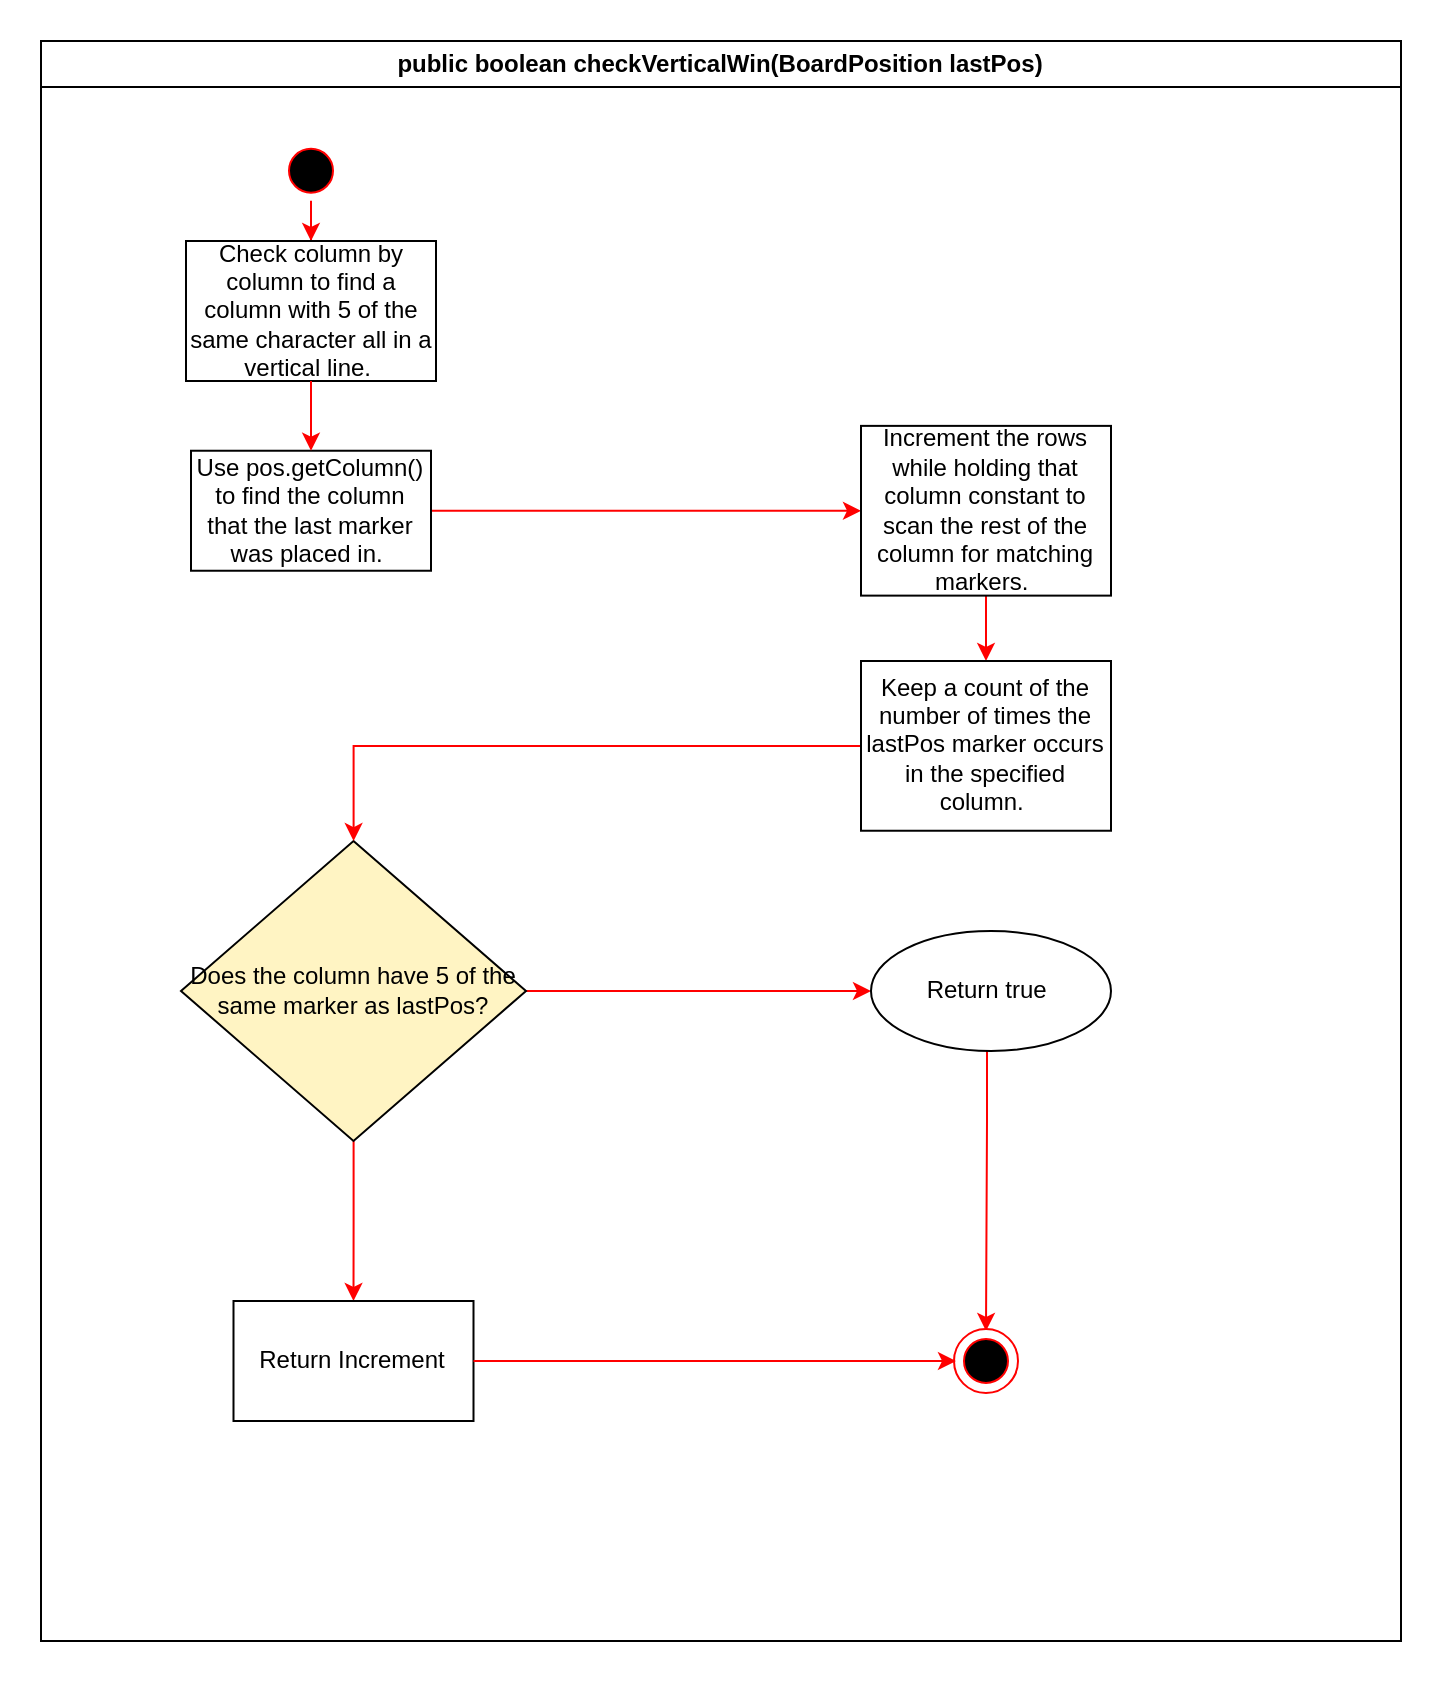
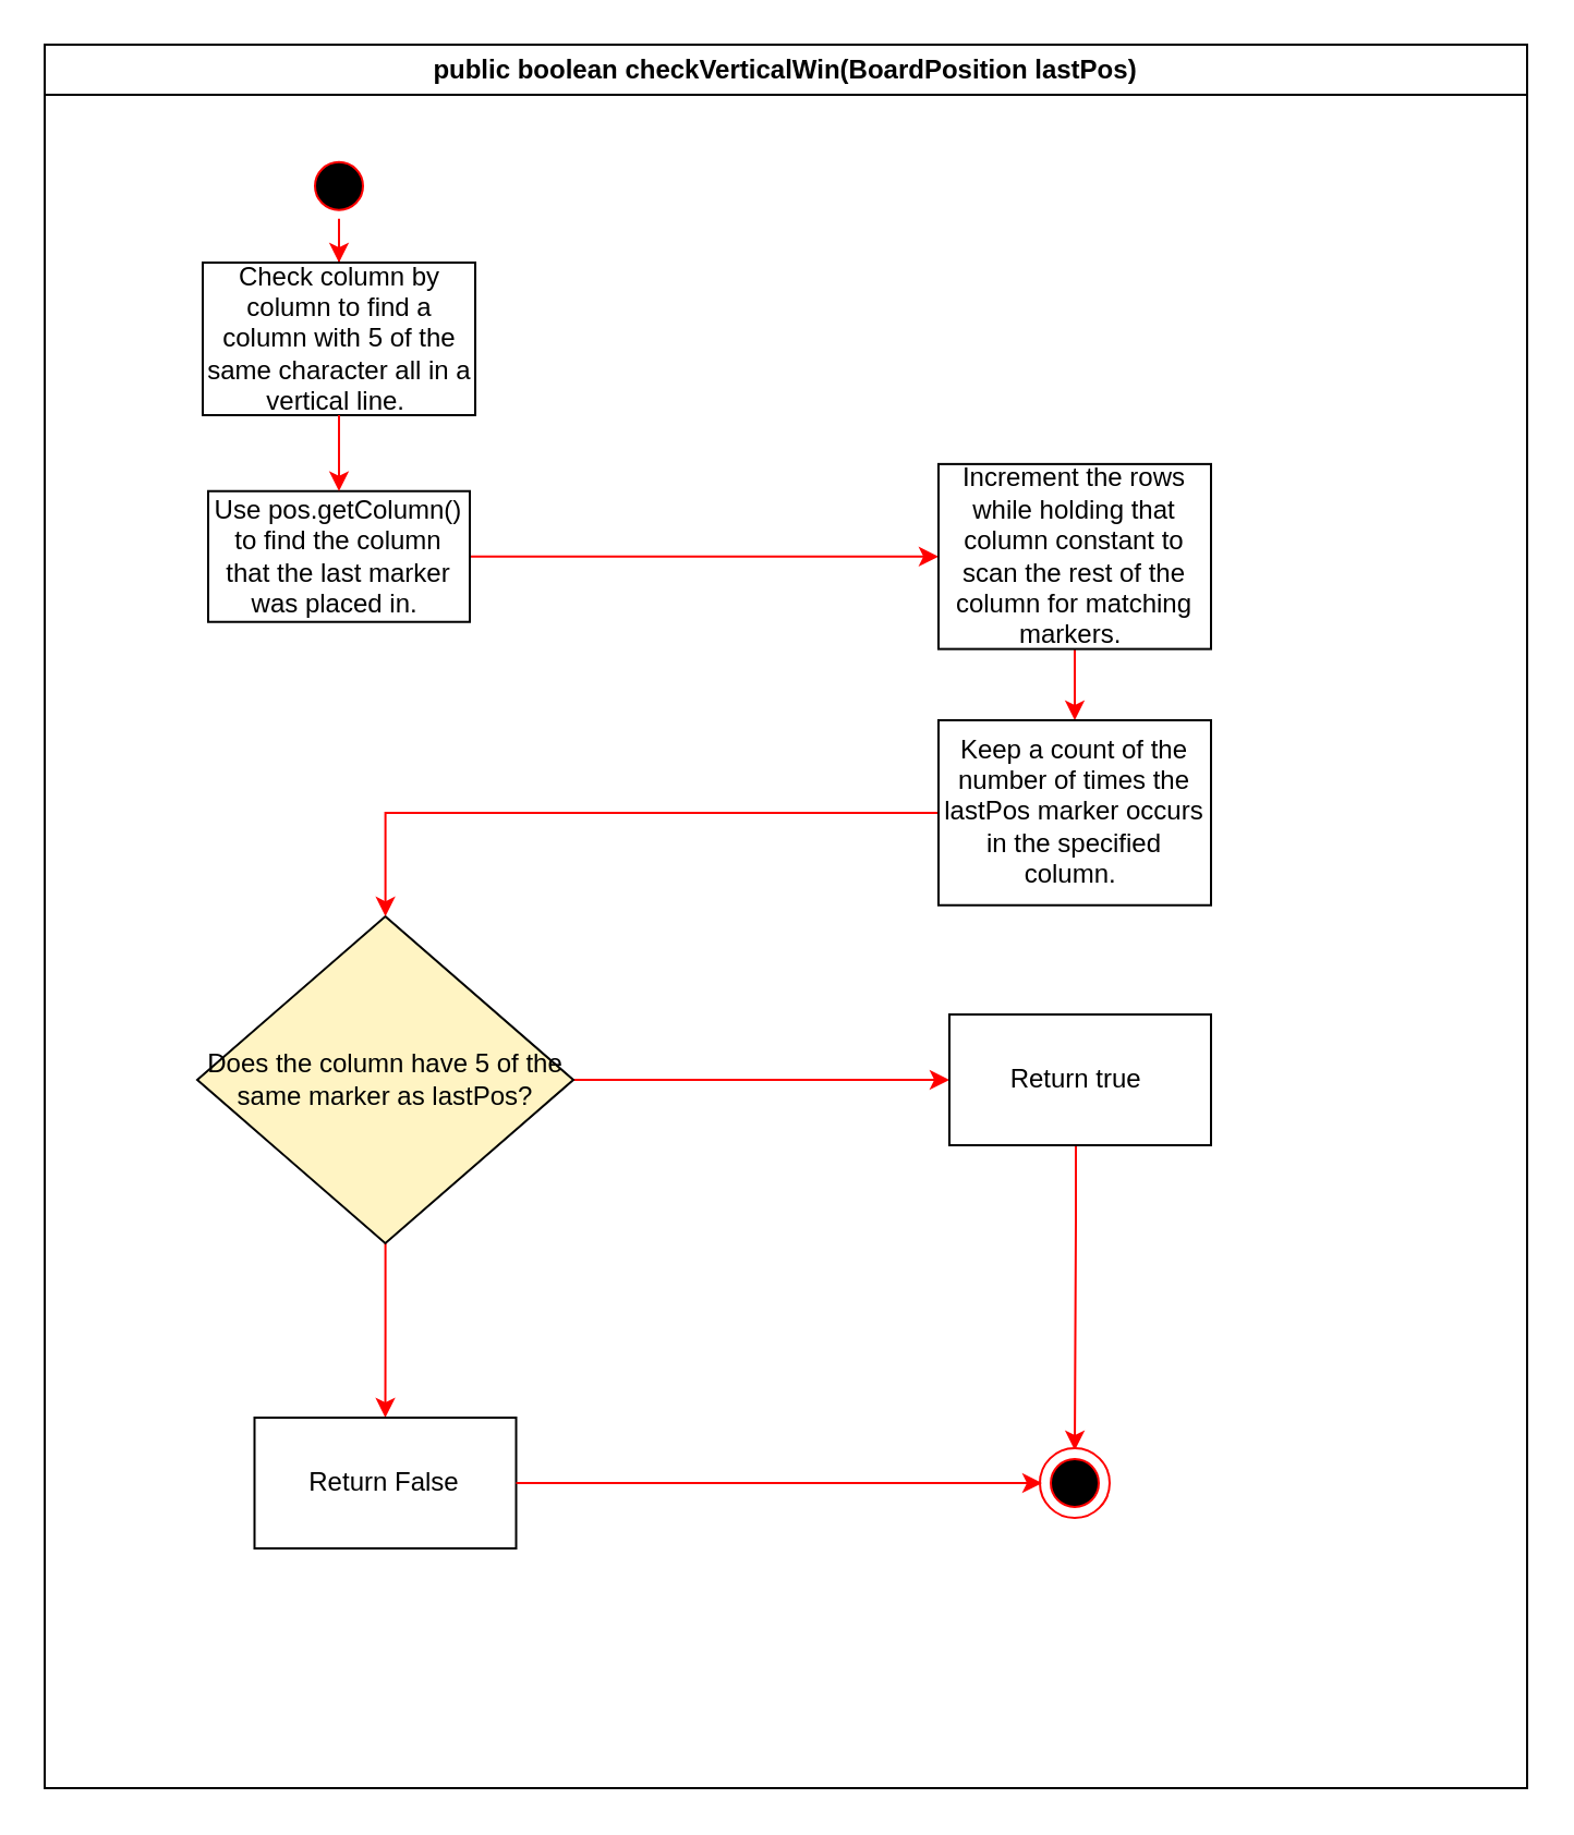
  <mxCell id="0" />
  <mxCell id="1" parent="0" />
  <mxCell id="2" value="public boolean checkVerticalWin(BoardPosition lastPos)" style="swimlane;whiteSpace=wrap" parent="1" vertex="1"><mxGeometry x="20" y="20" width="680" height="800" as="geometry"><mxRectangle x="530" y="40" width="300" height="23" as="alternateBounds" /></mxGeometry></mxCell>
  <mxCell id="3" value="" style="edgeStyle=orthogonalEdgeStyle;rounded=0;orthogonalLoop=1;jettySize=auto;html=1;strokeColor=#FF0000;" parent="2" source="4" target="8" edge="1"><mxGeometry relative="1" as="geometry" /></mxCell>
  <mxCell id="4" value="" style="ellipse;shape=startState;fillColor=#000000;strokeColor=#ff0000;" parent="2" vertex="1"><mxGeometry x="120" y="49.87" width="30" height="30" as="geometry" /></mxCell>
  <mxCell id="5" value="" style="edgeStyle=orthogonalEdgeStyle;rounded=0;orthogonalLoop=1;jettySize=auto;html=1;entryX=0;entryY=0.5;entryDx=0;entryDy=0;strokeColor=#FF0000;" parent="2" source="7" target="17" edge="1"><mxGeometry relative="1" as="geometry"><mxPoint x="301.25" y="605" as="targetPoint" /></mxGeometry></mxCell>
  <mxCell id="6" value="" style="edgeStyle=orthogonalEdgeStyle;rounded=0;orthogonalLoop=1;jettySize=auto;html=1;strokeColor=#FF0000;" parent="2" source="7" edge="1"><mxGeometry relative="1" as="geometry"><mxPoint x="156.25" y="630" as="targetPoint" /></mxGeometry></mxCell>
  <mxCell id="7" value="Does the column have 5 of the same marker as lastPos?" style="rhombus;whiteSpace=wrap;html=1;fillColor=#FFF4C3;" parent="2" vertex="1"><mxGeometry x="70" y="400" width="172.5" height="150" as="geometry" /></mxCell>
  <mxCell id="8" value="Check column by column&amp;nbsp;to find a column&amp;nbsp;with 5 of the same character all in a vertical line.&amp;nbsp;" style="rounded=0;whiteSpace=wrap;html=1;" parent="2" vertex="1"><mxGeometry x="72.5" y="100" width="125" height="70" as="geometry" /></mxCell>
  <mxCell id="9" value="" style="edgeStyle=orthogonalEdgeStyle;rounded=0;orthogonalLoop=1;jettySize=auto;html=1;strokeColor=#FF0000;" parent="2" source="10" target="12" edge="1"><mxGeometry relative="1" as="geometry" /></mxCell>
  <mxCell id="10" value="Use pos.getColumn() to find the column that the last marker was placed in.&amp;nbsp;" style="rounded=0;whiteSpace=wrap;html=1;" parent="2" vertex="1"><mxGeometry x="75" y="204.87" width="120" height="60" as="geometry" /></mxCell>
  <mxCell id="11" value="" style="edgeStyle=orthogonalEdgeStyle;rounded=0;orthogonalLoop=1;jettySize=auto;html=1;strokeColor=#FF0000;" parent="2" source="12" target="14" edge="1"><mxGeometry relative="1" as="geometry" /></mxCell>
  <mxCell id="12" value="Increment the rows while holding that column constant to scan the rest of the column for matching markers.&amp;nbsp;" style="rounded=0;whiteSpace=wrap;html=1;" parent="2" vertex="1"><mxGeometry x="410" y="192.44" width="125" height="84.87" as="geometry" /></mxCell>
  <mxCell id="13" value="" style="edgeStyle=orthogonalEdgeStyle;rounded=0;orthogonalLoop=1;jettySize=auto;html=1;strokeColor=#FF0000;" parent="2" source="14" target="7" edge="1"><mxGeometry relative="1" as="geometry" /></mxCell>
  <mxCell id="14" value="Keep a count of the number of times the lastPos marker occurs in the specified column.&amp;nbsp;" style="rounded=0;whiteSpace=wrap;html=1;" parent="2" vertex="1"><mxGeometry x="410" y="310" width="125" height="84.87" as="geometry" /></mxCell>
  <mxCell id="15" value="" style="edgeStyle=orthogonalEdgeStyle;rounded=0;orthogonalLoop=1;jettySize=auto;html=1;entryX=0.5;entryY=0;entryDx=0;entryDy=0;strokeColor=#FF0000;" parent="2" source="8" target="10" edge="1"><mxGeometry relative="1" as="geometry"><mxPoint x="235" y="210.0" as="sourcePoint" /><mxPoint x="235" y="580" as="targetPoint" /></mxGeometry></mxCell>
  <mxCell id="16" value="" style="edgeStyle=orthogonalEdgeStyle;rounded=0;orthogonalLoop=1;jettySize=auto;html=1;entryX=0.5;entryY=0;entryDx=0;entryDy=0;strokeColor=#FF0000;" parent="2" source="17" target="21" edge="1"><mxGeometry relative="1" as="geometry"><mxPoint x="475" y="585" as="targetPoint" /><Array as="points"><mxPoint x="473" y="540" /><mxPoint x="473" y="540" /></Array></mxGeometry></mxCell>
- <mxCell id="17" value="Return true&amp;nbsp;" style="ellipse;whiteSpace=wrap;html=1;" parent="2" vertex="1"><mxGeometry x="415" y="445" width="120" height="60" as="geometry" /></mxCell>
- <mxCell id="18" value="Return Increment" style="rounded=0;whiteSpace=wrap;html=1;" parent="2" vertex="1"><mxGeometry x="96.25" y="630" width="120" height="60" as="geometry" /></mxCell>
+ <mxCell id="17" value="Return true&amp;nbsp;" style="rounded=0;whiteSpace=wrap;html=1;" parent="2" vertex="1"><mxGeometry x="415" y="445" width="120" height="60" as="geometry" /></mxCell>
+ <mxCell id="18" value="Return False" style="rounded=0;whiteSpace=wrap;html=1;" parent="2" vertex="1"><mxGeometry x="96.25" y="630" width="120" height="60" as="geometry" /></mxCell>
  <mxCell id="19" value="" style="group" parent="2" vertex="1" connectable="0"><mxGeometry x="456.5" y="644" width="32" height="32" as="geometry" /></mxCell>
  <mxCell id="20" value="" style="ellipse;whiteSpace=wrap;html=1;aspect=fixed;fillColor=#ffffff;strokeColor=#FF0000;" parent="19" vertex="1"><mxGeometry width="32" height="32" as="geometry" /></mxCell>
  <mxCell id="21" value="" style="ellipse;shape=startState;fillColor=#000000;strokeColor=#ff0000;" parent="19" vertex="1"><mxGeometry x="1" y="1" width="30" height="30" as="geometry" /></mxCell>
  <mxCell id="22" value="" style="edgeStyle=orthogonalEdgeStyle;rounded=0;orthogonalLoop=1;jettySize=auto;html=1;strokeColor=#FF0000;exitX=1;exitY=0.5;exitDx=0;exitDy=0;" parent="2" source="18" target="21" edge="1"><mxGeometry relative="1" as="geometry"><mxPoint x="655" y="265.12" as="sourcePoint" /></mxGeometry></mxCell>
